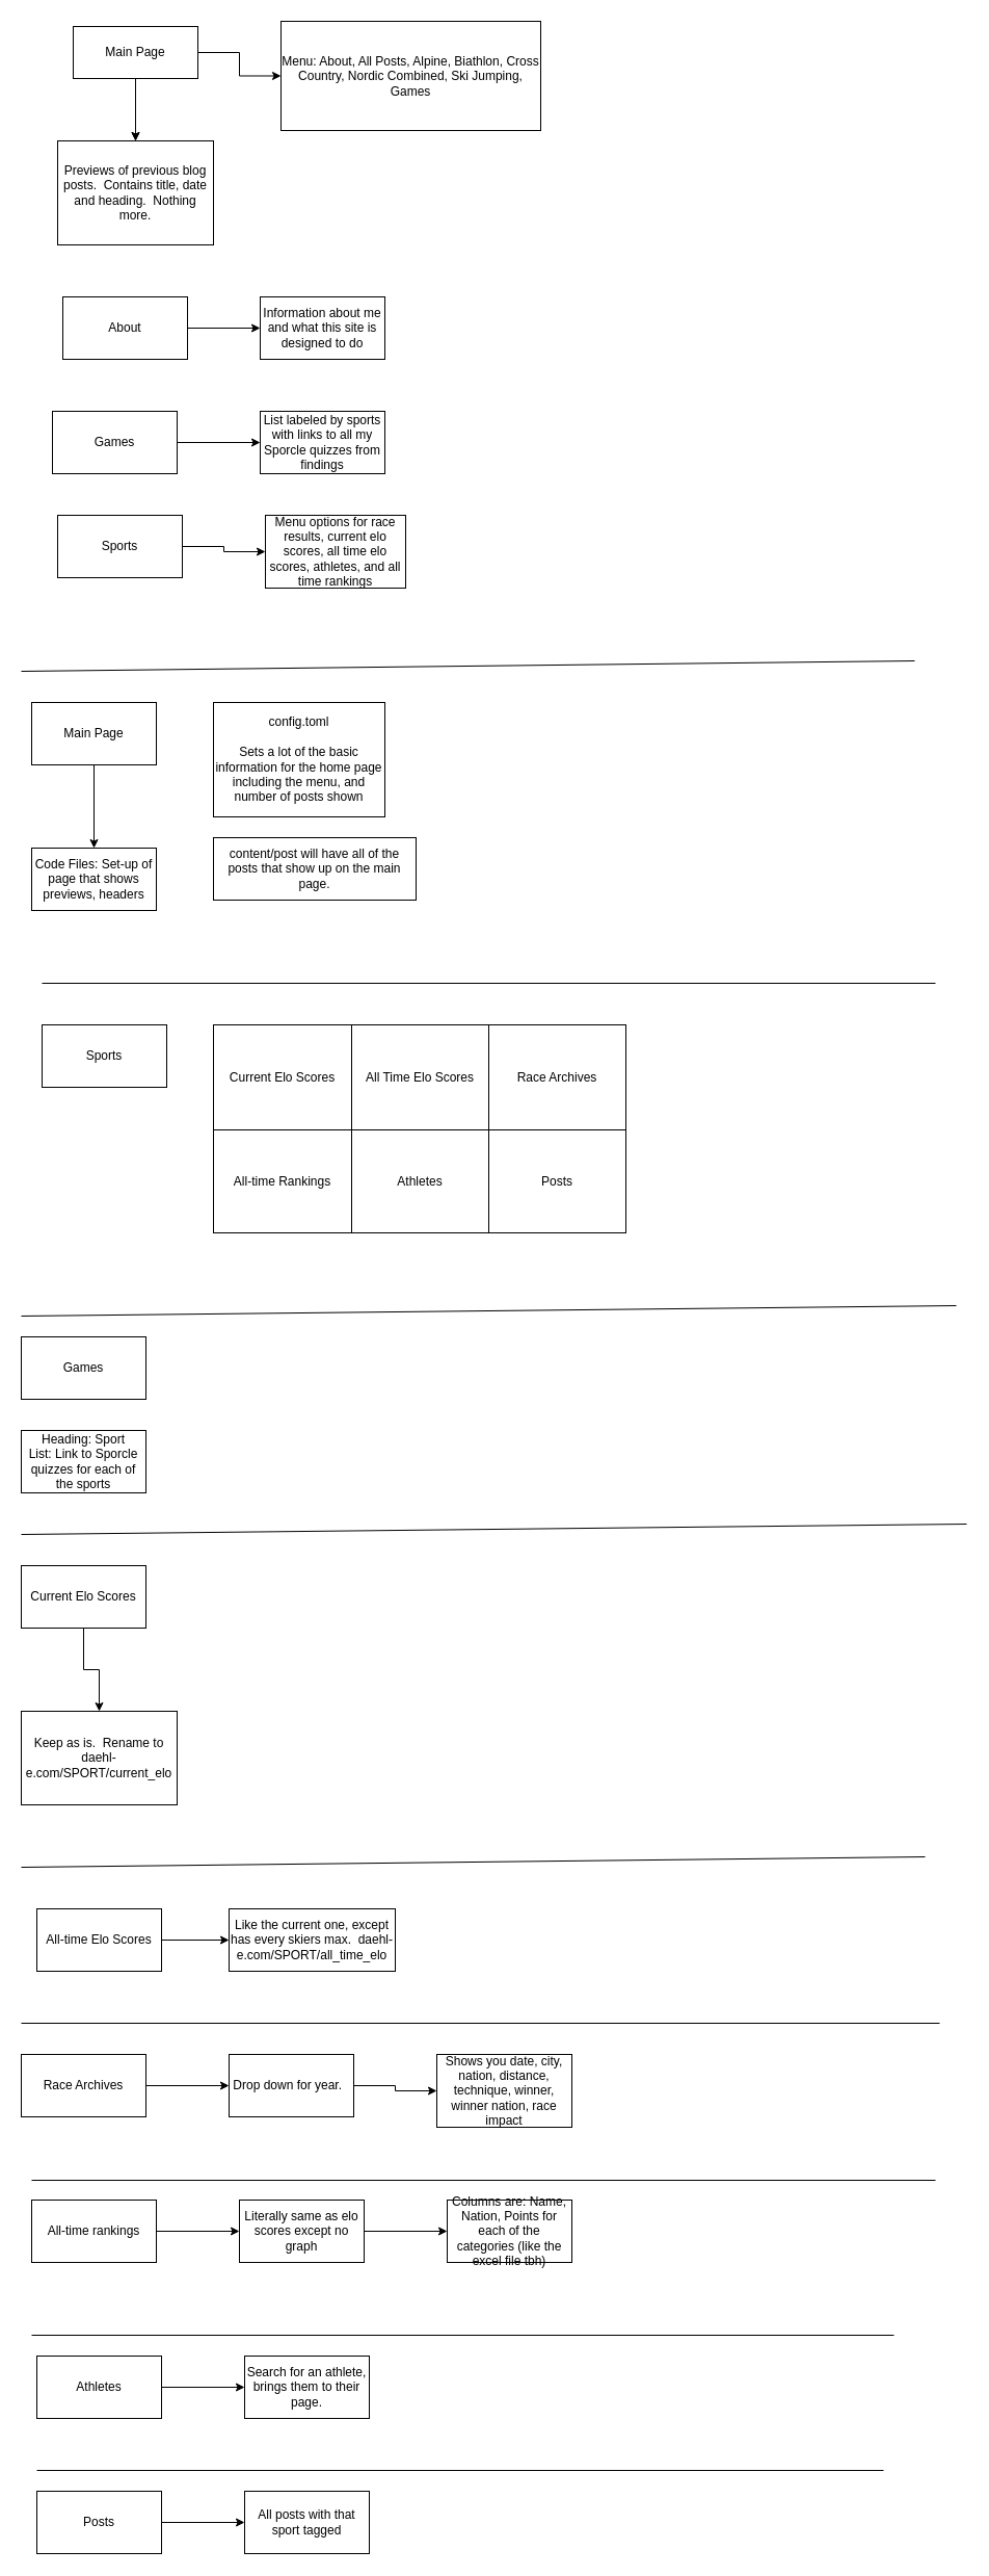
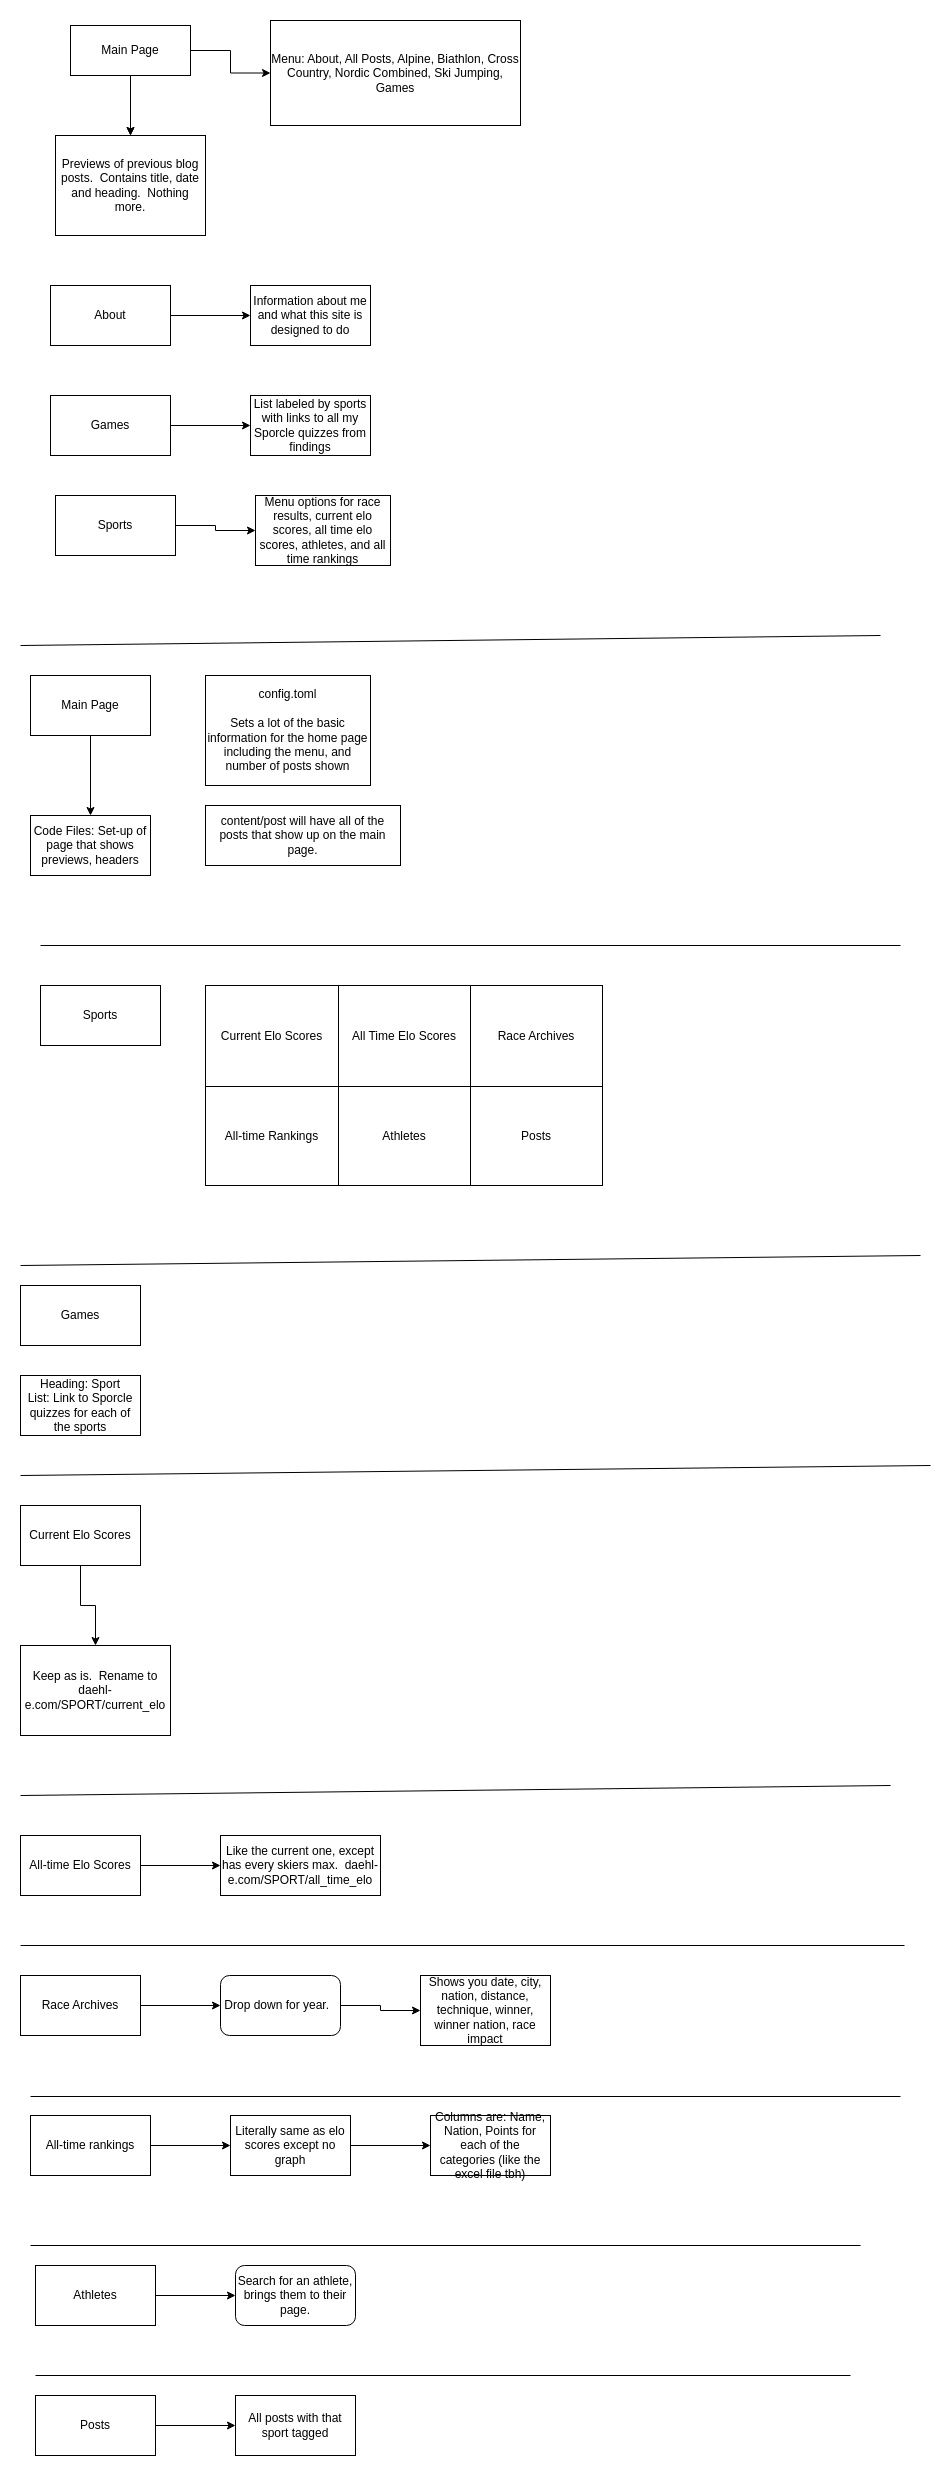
  <mxCell id="0" />
  <mxCell id="1" parent="0" />
  <mxCell id="2" value="" style="edgeStyle=orthogonalEdgeStyle;rounded=0;orthogonalLoop=1;jettySize=auto;html=1;" edge="1" parent="1" source="5" target="6"><mxGeometry relative="1" as="geometry" /></mxCell>
  <mxCell id="3" value="" style="edgeStyle=orthogonalEdgeStyle;rounded=0;orthogonalLoop=1;jettySize=auto;html=1;" edge="1" parent="1" source="5" target="6"><mxGeometry relative="1" as="geometry" /></mxCell>
  <mxCell id="4" value="" style="edgeStyle=orthogonalEdgeStyle;rounded=0;orthogonalLoop=1;jettySize=auto;html=1;" edge="1" parent="1" source="5" target="7"><mxGeometry relative="1" as="geometry" /></mxCell>
  <mxCell id="5" value="Main Page" style="rounded=0;whiteSpace=wrap;html=1;" vertex="1" parent="1"><mxGeometry x="70" y="25" width="120" height="50" as="geometry" /></mxCell>
  <mxCell id="6" value="Previews of previous blog posts.&amp;nbsp; Contains title, date and heading.&amp;nbsp; Nothing more." style="whiteSpace=wrap;html=1;rounded=0;" vertex="1" parent="1"><mxGeometry x="55" y="135" width="150" height="100" as="geometry" /></mxCell>
  <mxCell id="7" value="Menu: About, All Posts, Alpine, Biathlon, Cross Country, Nordic Combined, Ski Jumping, Games" style="whiteSpace=wrap;html=1;rounded=0;" vertex="1" parent="1"><mxGeometry x="270" y="20" width="250" height="105" as="geometry" /></mxCell>
  <mxCell id="8" value="" style="edgeStyle=orthogonalEdgeStyle;rounded=0;orthogonalLoop=1;jettySize=auto;html=1;" edge="1" parent="1" source="9" target="10"><mxGeometry relative="1" as="geometry" /></mxCell>
- <mxCell id="9" value="About" style="rounded=0;whiteSpace=wrap;html=1;" vertex="1" parent="1"><mxGeometry x="60" y="285" width="120" height="60" as="geometry" /></mxCell>
+ <mxCell id="9" value="About" style="rounded=0;whiteSpace=wrap;html=1;" vertex="1" parent="1"><mxGeometry x="50" y="285" width="120" height="60" as="geometry" /></mxCell>
  <mxCell id="10" value="Information about me and what this site is designed to do" style="whiteSpace=wrap;html=1;rounded=0;" vertex="1" parent="1"><mxGeometry x="250" y="285" width="120" height="60" as="geometry" /></mxCell>
  <mxCell id="11" value="" style="edgeStyle=orthogonalEdgeStyle;rounded=0;orthogonalLoop=1;jettySize=auto;html=1;" edge="1" parent="1" source="12" target="13"><mxGeometry relative="1" as="geometry" /></mxCell>
  <mxCell id="12" value="Games" style="rounded=0;whiteSpace=wrap;html=1;" vertex="1" parent="1"><mxGeometry x="50" y="395" width="120" height="60" as="geometry" /></mxCell>
  <mxCell id="13" value="List labeled by sports with links to all my Sporcle quizzes from findings" style="whiteSpace=wrap;html=1;rounded=0;" vertex="1" parent="1"><mxGeometry x="250" y="395" width="120" height="60" as="geometry" /></mxCell>
  <mxCell id="14" value="" style="edgeStyle=orthogonalEdgeStyle;rounded=0;orthogonalLoop=1;jettySize=auto;html=1;" edge="1" parent="1" source="15" target="16"><mxGeometry relative="1" as="geometry" /></mxCell>
  <mxCell id="15" value="Sports" style="rounded=0;whiteSpace=wrap;html=1;" vertex="1" parent="1"><mxGeometry x="55" y="495" width="120" height="60" as="geometry" /></mxCell>
  <mxCell id="16" value="Menu options for race results, current elo scores, all time elo scores, athletes, and all time rankings" style="whiteSpace=wrap;html=1;rounded=0;" vertex="1" parent="1"><mxGeometry x="255" y="495" width="135" height="70" as="geometry" /></mxCell>
  <mxCell id="17" value="" style="endArrow=none;html=1;rounded=0;" edge="1" parent="1"><mxGeometry width="50" height="50" relative="1" as="geometry"><mxPoint x="20" y="645" as="sourcePoint" /><mxPoint x="880" y="635" as="targetPoint" /></mxGeometry></mxCell>
  <mxCell id="18" value="" style="edgeStyle=orthogonalEdgeStyle;rounded=0;orthogonalLoop=1;jettySize=auto;html=1;" edge="1" parent="1" source="19" target="20"><mxGeometry relative="1" as="geometry" /></mxCell>
  <mxCell id="19" value="Main Page" style="rounded=0;whiteSpace=wrap;html=1;" vertex="1" parent="1"><mxGeometry x="30" y="675" width="120" height="60" as="geometry" /></mxCell>
  <mxCell id="20" value="Code Files: Set-up of page that shows previews, headers" style="whiteSpace=wrap;html=1;rounded=0;" vertex="1" parent="1"><mxGeometry x="30" y="815" width="120" height="60" as="geometry" /></mxCell>
  <mxCell id="21" value="config.toml&lt;div&gt;&lt;br&gt;&lt;/div&gt;&lt;div&gt;Sets a lot of the basic information for the home page including the menu, and number of posts shown&lt;/div&gt;" style="rounded=0;whiteSpace=wrap;html=1;" vertex="1" parent="1"><mxGeometry x="205" y="675" width="165" height="110" as="geometry" /></mxCell>
  <mxCell id="22" value="content/post will have all of the posts that show up on the main page." style="rounded=0;whiteSpace=wrap;html=1;" vertex="1" parent="1"><mxGeometry x="205" y="805" width="195" height="60" as="geometry" /></mxCell>
  <mxCell id="23" value="" style="endArrow=none;html=1;rounded=0;" edge="1" parent="1"><mxGeometry width="50" height="50" relative="1" as="geometry"><mxPoint x="40" y="945" as="sourcePoint" /><mxPoint x="900" y="945" as="targetPoint" /></mxGeometry></mxCell>
  <mxCell id="24" value="Sports" style="rounded=0;whiteSpace=wrap;html=1;" vertex="1" parent="1"><mxGeometry x="40" y="985" width="120" height="60" as="geometry" /></mxCell>
  <mxCell id="25" value="" style="childLayout=tableLayout;recursiveResize=0;shadow=0;fillColor=none;" vertex="1" parent="1"><mxGeometry x="205" y="985" width="397" height="200" as="geometry" /></mxCell>
  <mxCell id="26" value="" style="shape=tableRow;horizontal=0;startSize=0;swimlaneHead=0;swimlaneBody=0;top=0;left=0;bottom=0;right=0;dropTarget=0;collapsible=0;recursiveResize=0;expand=0;fontStyle=0;fillColor=none;strokeColor=inherit;" vertex="1" parent="25"><mxGeometry width="397" height="101" as="geometry" /></mxCell>
  <mxCell id="27" value="Current Elo Scores" style="connectable=0;recursiveResize=0;strokeColor=inherit;fillColor=none;align=center;whiteSpace=wrap;html=1;" vertex="1" parent="26"><mxGeometry width="133" height="101" as="geometry"><mxRectangle width="133" height="101" as="alternateBounds" /></mxGeometry></mxCell>
  <mxCell id="28" value="All Time Elo Scores" style="connectable=0;recursiveResize=0;strokeColor=inherit;fillColor=none;align=center;whiteSpace=wrap;html=1;" vertex="1" parent="26"><mxGeometry x="133" width="132" height="101" as="geometry"><mxRectangle width="132" height="101" as="alternateBounds" /></mxGeometry></mxCell>
  <mxCell id="29" value="Race Archives" style="connectable=0;recursiveResize=0;strokeColor=inherit;fillColor=none;align=center;whiteSpace=wrap;html=1;" vertex="1" parent="26"><mxGeometry x="265" width="132" height="101" as="geometry"><mxRectangle width="132" height="101" as="alternateBounds" /></mxGeometry></mxCell>
  <mxCell id="30" style="shape=tableRow;horizontal=0;startSize=0;swimlaneHead=0;swimlaneBody=0;top=0;left=0;bottom=0;right=0;dropTarget=0;collapsible=0;recursiveResize=0;expand=0;fontStyle=0;fillColor=none;strokeColor=inherit;" vertex="1" parent="25"><mxGeometry y="101" width="397" height="99" as="geometry" /></mxCell>
  <mxCell id="31" value="All-time Rankings" style="connectable=0;recursiveResize=0;strokeColor=inherit;fillColor=none;align=center;whiteSpace=wrap;html=1;" vertex="1" parent="30"><mxGeometry width="133" height="99" as="geometry"><mxRectangle width="133" height="99" as="alternateBounds" /></mxGeometry></mxCell>
  <mxCell id="32" value="Athletes" style="connectable=0;recursiveResize=0;strokeColor=inherit;fillColor=none;align=center;whiteSpace=wrap;html=1;" vertex="1" parent="30"><mxGeometry x="133" width="132" height="99" as="geometry"><mxRectangle width="132" height="99" as="alternateBounds" /></mxGeometry></mxCell>
  <mxCell id="33" value="Posts" style="connectable=0;recursiveResize=0;strokeColor=inherit;fillColor=none;align=center;whiteSpace=wrap;html=1;" vertex="1" parent="30"><mxGeometry x="265" width="132" height="99" as="geometry"><mxRectangle width="132" height="99" as="alternateBounds" /></mxGeometry></mxCell>
  <mxCell id="34" value="" style="endArrow=none;html=1;rounded=0;" edge="1" parent="1"><mxGeometry width="50" height="50" relative="1" as="geometry"><mxPoint x="20" y="1265" as="sourcePoint" /><mxPoint x="920" y="1255" as="targetPoint" /></mxGeometry></mxCell>
  <mxCell id="35" value="Games" style="rounded=0;whiteSpace=wrap;html=1;" vertex="1" parent="1"><mxGeometry x="20" y="1285" width="120" height="60" as="geometry" /></mxCell>
  <mxCell id="36" value="Heading: Sport&lt;div&gt;List: Link to Sporcle quizzes for each of the sports&lt;/div&gt;" style="rounded=0;whiteSpace=wrap;html=1;" vertex="1" parent="1"><mxGeometry x="20" y="1375" width="120" height="60" as="geometry" /></mxCell>
  <mxCell id="37" value="" style="endArrow=none;html=1;rounded=0;" edge="1" parent="1"><mxGeometry width="50" height="50" relative="1" as="geometry"><mxPoint x="20" y="1475" as="sourcePoint" /><mxPoint x="930" y="1465" as="targetPoint" /></mxGeometry></mxCell>
  <mxCell id="38" value="" style="edgeStyle=orthogonalEdgeStyle;rounded=0;orthogonalLoop=1;jettySize=auto;html=1;" edge="1" parent="1" source="39" target="40"><mxGeometry relative="1" as="geometry" /></mxCell>
  <mxCell id="39" value="Current Elo Scores" style="rounded=0;whiteSpace=wrap;html=1;" vertex="1" parent="1"><mxGeometry x="20" y="1505" width="120" height="60" as="geometry" /></mxCell>
  <mxCell id="40" value="Keep as is.&amp;nbsp; Rename to daehl-e.com/SPORT/current_elo" style="whiteSpace=wrap;html=1;rounded=0;" vertex="1" parent="1"><mxGeometry x="20" y="1645" width="150" height="90" as="geometry" /></mxCell>
  <mxCell id="41" value="" style="endArrow=none;html=1;rounded=0;" edge="1" parent="1"><mxGeometry width="50" height="50" relative="1" as="geometry"><mxPoint x="20" y="1795" as="sourcePoint" /><mxPoint x="890" y="1785" as="targetPoint" /></mxGeometry></mxCell>
  <mxCell id="42" value="" style="edgeStyle=orthogonalEdgeStyle;rounded=0;orthogonalLoop=1;jettySize=auto;html=1;" edge="1" parent="1" source="43" target="44"><mxGeometry relative="1" as="geometry" /></mxCell>
- <mxCell id="43" value="All-time Elo Scores" style="rounded=0;whiteSpace=wrap;html=1;" vertex="1" parent="1"><mxGeometry x="35" y="1835" width="120" height="60" as="geometry" /></mxCell>
+ <mxCell id="43" value="All-time Elo Scores" style="rounded=0;whiteSpace=wrap;html=1;" vertex="1" parent="1"><mxGeometry x="20" y="1835" width="120" height="60" as="geometry" /></mxCell>
  <mxCell id="44" value="Like the current one, except has every skiers max.&amp;nbsp; daehl-e.com/SPORT/all_time_elo" style="whiteSpace=wrap;html=1;rounded=0;" vertex="1" parent="1"><mxGeometry x="220" y="1835" width="160" height="60" as="geometry" /></mxCell>
  <mxCell id="45" value="" style="endArrow=none;html=1;rounded=0;" edge="1" parent="1"><mxGeometry width="50" height="50" relative="1" as="geometry"><mxPoint x="20" y="1945" as="sourcePoint" /><mxPoint x="904" y="1945" as="targetPoint" /></mxGeometry></mxCell>
  <mxCell id="46" value="" style="edgeStyle=orthogonalEdgeStyle;rounded=0;orthogonalLoop=1;jettySize=auto;html=1;" edge="1" parent="1" source="47" target="49"><mxGeometry relative="1" as="geometry" /></mxCell>
  <mxCell id="47" value="Race Archives" style="rounded=0;whiteSpace=wrap;html=1;" vertex="1" parent="1"><mxGeometry x="20" y="1975" width="120" height="60" as="geometry" /></mxCell>
  <mxCell id="48" value="" style="edgeStyle=orthogonalEdgeStyle;rounded=0;orthogonalLoop=1;jettySize=auto;html=1;" edge="1" parent="1" source="49" target="50"><mxGeometry relative="1" as="geometry" /></mxCell>
- <mxCell id="49" value="Drop down for year.&amp;nbsp;&amp;nbsp;" style="whiteSpace=wrap;html=1;rounded=0;" vertex="1" parent="1"><mxGeometry x="220" y="1975" width="120" height="60" as="geometry" /></mxCell>
+ <mxCell id="49" value="Drop down for year.&amp;nbsp;&amp;nbsp;" style="whiteSpace=wrap;html=1;rounded=1;" vertex="1" parent="1"><mxGeometry x="220" y="1975" width="120" height="60" as="geometry" /></mxCell>
  <mxCell id="50" value="Shows you date, city, nation, distance, technique, winner, winner nation, race impact" style="whiteSpace=wrap;html=1;rounded=0;" vertex="1" parent="1"><mxGeometry x="420" y="1975" width="130" height="70" as="geometry" /></mxCell>
  <mxCell id="51" value="" style="endArrow=none;html=1;rounded=0;" edge="1" parent="1"><mxGeometry width="50" height="50" relative="1" as="geometry"><mxPoint x="900" y="2096" as="sourcePoint" /><mxPoint x="30" y="2096" as="targetPoint" /></mxGeometry></mxCell>
  <mxCell id="52" value="" style="edgeStyle=orthogonalEdgeStyle;rounded=0;orthogonalLoop=1;jettySize=auto;html=1;" edge="1" parent="1" source="53" target="55"><mxGeometry relative="1" as="geometry" /></mxCell>
  <mxCell id="53" value="All-time rankings" style="rounded=0;whiteSpace=wrap;html=1;" vertex="1" parent="1"><mxGeometry x="30" y="2115" width="120" height="60" as="geometry" /></mxCell>
  <mxCell id="54" value="" style="edgeStyle=orthogonalEdgeStyle;rounded=0;orthogonalLoop=1;jettySize=auto;html=1;" edge="1" parent="1" source="55" target="56"><mxGeometry relative="1" as="geometry" /></mxCell>
  <mxCell id="55" value="Literally same as elo scores except no graph" style="whiteSpace=wrap;html=1;rounded=0;" vertex="1" parent="1"><mxGeometry x="230" y="2115" width="120" height="60" as="geometry" /></mxCell>
  <mxCell id="56" value="Columns are: Name, Nation, Points for each of the categories (like the excel file tbh)" style="whiteSpace=wrap;html=1;rounded=0;" vertex="1" parent="1"><mxGeometry x="430" y="2115" width="120" height="60" as="geometry" /></mxCell>
  <mxCell id="57" value="" style="edgeStyle=orthogonalEdgeStyle;rounded=0;orthogonalLoop=1;jettySize=auto;html=1;" edge="1" parent="1" source="58" target="61"><mxGeometry relative="1" as="geometry" /></mxCell>
  <mxCell id="58" value="Athletes" style="rounded=0;whiteSpace=wrap;html=1;" vertex="1" parent="1"><mxGeometry x="35" y="2265" width="120" height="60" as="geometry" /></mxCell>
  <mxCell id="59" value="" style="endArrow=none;html=1;rounded=0;" edge="1" parent="1"><mxGeometry width="50" height="50" relative="1" as="geometry"><mxPoint x="30" y="2245" as="sourcePoint" /><mxPoint x="860" y="2245" as="targetPoint" /></mxGeometry></mxCell>
  <mxCell id="60" value="" style="endArrow=none;html=1;rounded=0;" edge="1" parent="1"><mxGeometry width="50" height="50" relative="1" as="geometry"><mxPoint x="35" y="2375" as="sourcePoint" /><mxPoint x="850" y="2375" as="targetPoint" /></mxGeometry></mxCell>
- <mxCell id="61" value="Search for an athlete, brings them to their page." style="whiteSpace=wrap;html=1;rounded=0;" vertex="1" parent="1"><mxGeometry x="235" y="2265" width="120" height="60" as="geometry" /></mxCell>
+ <mxCell id="61" value="Search for an athlete, brings them to their page." style="whiteSpace=wrap;html=1;rounded=1;" vertex="1" parent="1"><mxGeometry x="235" y="2265" width="120" height="60" as="geometry" /></mxCell>
  <mxCell id="62" value="" style="edgeStyle=orthogonalEdgeStyle;rounded=0;orthogonalLoop=1;jettySize=auto;html=1;" edge="1" parent="1" source="63" target="64"><mxGeometry relative="1" as="geometry" /></mxCell>
  <mxCell id="63" value="Posts" style="rounded=0;whiteSpace=wrap;html=1;" vertex="1" parent="1"><mxGeometry x="35" y="2395" width="120" height="60" as="geometry" /></mxCell>
  <mxCell id="64" value="All posts with that sport tagged" style="whiteSpace=wrap;html=1;rounded=0;" vertex="1" parent="1"><mxGeometry x="235" y="2395" width="120" height="60" as="geometry" /></mxCell>
